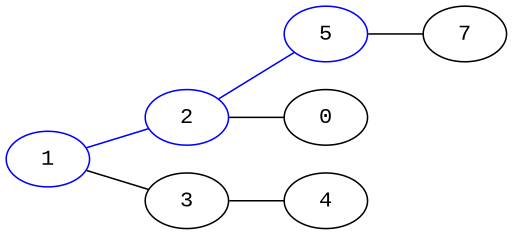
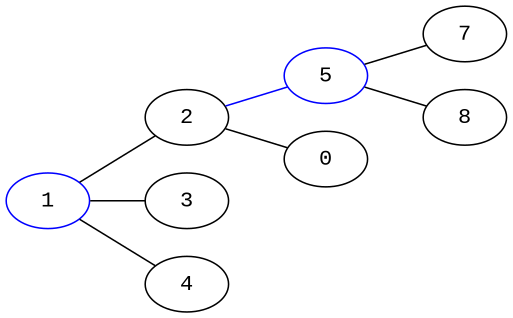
  strict graph {
    fontname="Liberation Mono"
    rankdir=LR
    node [color=blank fontname="Liberation Mono"]
    edge [color=blank fontname="Liberation Mono"]
    1 [color=blue]
-   2 [color=blue]
+   2
    3
    4
    5 [color=blue]
    n6 [label=0]
    7
-   1 -- 2 [color=blue]
+   8
+   1 -- 2
    1 -- 3
-   3 -- 4
+   1 -- 4
    2 -- 5 [color=blue]
    2 -- n6
    5 -- 7
+   5 -- 8
  }
